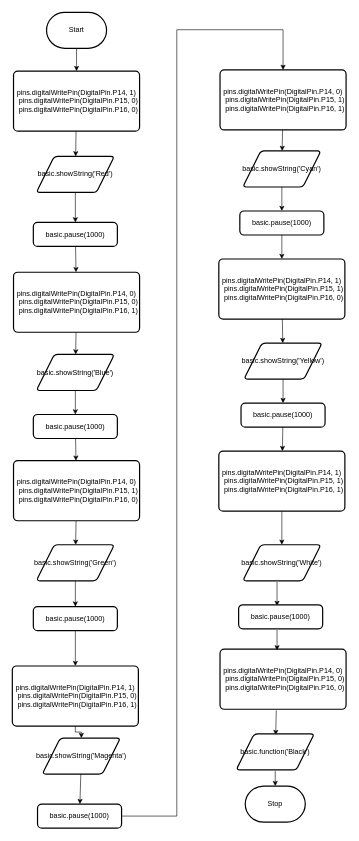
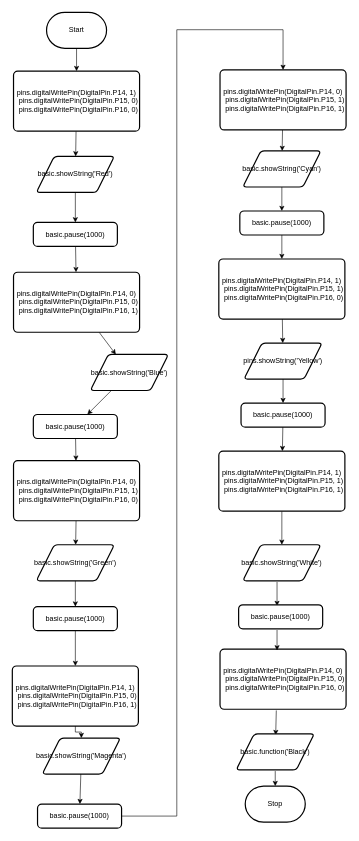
  <mxCell id="0" />
  <mxCell id="1" parent="0" />
  <mxCell id="2" style="edgeStyle=none;html=1;entryX=0.5;entryY=0;entryDx=0;entryDy=0;" edge="1" parent="1" source="3" target="6"><mxGeometry relative="1" as="geometry" /></mxCell>
  <mxCell id="3" value="Start" style="strokeWidth=2;html=1;shape=mxgraph.flowchart.terminator;whiteSpace=wrap;" parent="1" vertex="1"><mxGeometry x="77" y="20" width="100" height="60" as="geometry" /></mxCell>
  <mxCell id="4" value="Stop" style="strokeWidth=2;html=1;shape=mxgraph.flowchart.terminator;whiteSpace=wrap;" parent="1" vertex="1"><mxGeometry x="408" y="1309" width="100" height="60" as="geometry" /></mxCell>
  <mxCell id="5" value="" style="edgeStyle=none;html=1;" edge="1" parent="1" source="6" target="22"><mxGeometry relative="1" as="geometry" /></mxCell>
  <mxCell id="6" value="&lt;div&gt;pins.digitalWritePin(DigitalPin.P14, 1)&lt;/div&gt;&lt;div&gt;&amp;nbsp; pins.digitalWritePin(DigitalPin.P15, 0)&lt;/div&gt;&lt;div&gt;&amp;nbsp; pins.digitalWritePin(DigitalPin.P16, 0)&lt;/div&gt;" style="rounded=1;whiteSpace=wrap;html=1;absoluteArcSize=1;arcSize=14;strokeWidth=2;fontStyle=0" vertex="1" parent="1"><mxGeometry x="22" y="118" width="210" height="100" as="geometry" /></mxCell>
  <mxCell id="7" value="" style="edgeStyle=none;html=1;" edge="1" parent="1" source="8" target="24"><mxGeometry relative="1" as="geometry" /></mxCell>
  <mxCell id="8" value="&lt;div&gt;pins.digitalWritePin(DigitalPin.P14, 0)&lt;/div&gt;&lt;div&gt;&amp;nbsp; pins.digitalWritePin(DigitalPin.P15, 0)&lt;/div&gt;&lt;div&gt;&amp;nbsp; pins.digitalWritePin(DigitalPin.P16, 1)&lt;/div&gt;" style="rounded=1;whiteSpace=wrap;html=1;absoluteArcSize=1;arcSize=14;strokeWidth=2;" vertex="1" parent="1"><mxGeometry x="22" y="453" width="210" height="100" as="geometry" /></mxCell>
  <mxCell id="9" value="" style="edgeStyle=none;html=1;" edge="1" parent="1" source="10" target="26"><mxGeometry relative="1" as="geometry" /></mxCell>
  <mxCell id="10" value="&lt;div&gt;pins.digitalWritePin(DigitalPin.P14, 0)&lt;/div&gt;&lt;div&gt;&amp;nbsp; pins.digitalWritePin(DigitalPin.P15, 1)&lt;/div&gt;&lt;div&gt;&amp;nbsp; pins.digitalWritePin(DigitalPin.P16, 0)&lt;/div&gt;" style="rounded=1;whiteSpace=wrap;html=1;absoluteArcSize=1;arcSize=14;strokeWidth=2;" vertex="1" parent="1"><mxGeometry x="22" y="767" width="210" height="100" as="geometry" /></mxCell>
  <mxCell id="11" value="" style="edgeStyle=orthogonalEdgeStyle;html=1;rounded=0;" edge="1" parent="1" source="12" target="28"><mxGeometry relative="1" as="geometry" /></mxCell>
  <mxCell id="12" value="&lt;div&gt;pins.digitalWritePin(DigitalPin.P14, 1)&lt;/div&gt;&lt;div&gt;&amp;nbsp; pins.digitalWritePin(DigitalPin.P15, 0)&lt;/div&gt;&lt;div&gt;&amp;nbsp; pins.digitalWritePin(DigitalPin.P16, 1)&lt;/div&gt;" style="rounded=1;whiteSpace=wrap;html=1;absoluteArcSize=1;arcSize=14;strokeWidth=2;" vertex="1" parent="1"><mxGeometry x="20" y="1109" width="210" height="100" as="geometry" /></mxCell>
  <mxCell id="13" value="" style="edgeStyle=none;html=1;" edge="1" parent="1" source="14" target="30"><mxGeometry relative="1" as="geometry" /></mxCell>
  <mxCell id="14" value="&lt;div&gt;pins.digitalWritePin(DigitalPin.P14, 0)&lt;/div&gt;&lt;div&gt;&amp;nbsp; pins.digitalWritePin(DigitalPin.P15, 1)&lt;/div&gt;&lt;div&gt;&amp;nbsp; pins.digitalWritePin(DigitalPin.P16, 1)&lt;/div&gt;" style="rounded=1;whiteSpace=wrap;html=1;absoluteArcSize=1;arcSize=14;strokeWidth=2;" vertex="1" parent="1"><mxGeometry x="366" y="116" width="210" height="100" as="geometry" /></mxCell>
  <mxCell id="15" value="" style="edgeStyle=none;html=1;" edge="1" parent="1" source="16" target="32"><mxGeometry relative="1" as="geometry" /></mxCell>
  <mxCell id="16" value="&lt;div&gt;pins.digitalWritePin(DigitalPin.P14, 1)&lt;/div&gt;&lt;div&gt;&amp;nbsp; pins.digitalWritePin(DigitalPin.P15, 1)&lt;/div&gt;&lt;div&gt;&amp;nbsp; pins.digitalWritePin(DigitalPin.P16, 0)&lt;/div&gt;" style="rounded=1;whiteSpace=wrap;html=1;absoluteArcSize=1;arcSize=14;strokeWidth=2;" vertex="1" parent="1"><mxGeometry x="364" y="431" width="210" height="100" as="geometry" /></mxCell>
  <mxCell id="17" style="edgeStyle=orthogonalEdgeStyle;rounded=0;html=1;entryX=0.5;entryY=0;entryDx=0;entryDy=0;" edge="1" parent="1" source="18" target="34"><mxGeometry relative="1" as="geometry" /></mxCell>
  <mxCell id="18" value="&lt;div&gt;pins.digitalWritePin(DigitalPin.P14, 1)&lt;/div&gt;&lt;div&gt;&amp;nbsp; pins.digitalWritePin(DigitalPin.P15, 1)&lt;/div&gt;&lt;div&gt;&amp;nbsp; pins.digitalWritePin(DigitalPin.P16, 1)&lt;/div&gt;" style="rounded=1;whiteSpace=wrap;html=1;absoluteArcSize=1;arcSize=14;strokeWidth=2;" vertex="1" parent="1"><mxGeometry x="364" y="751" width="210" height="100" as="geometry" /></mxCell>
  <mxCell id="19" value="" style="edgeStyle=none;html=1;" edge="1" parent="1"><mxGeometry relative="1" as="geometry"><mxPoint x="459.76" y="1183" as="sourcePoint" /><mxPoint x="458.744" y="1224" as="targetPoint" /></mxGeometry></mxCell>
  <mxCell id="20" value="&lt;div&gt;pins.digitalWritePin(DigitalPin.P14, 0)&lt;/div&gt;&lt;div&gt;&amp;nbsp; pins.digitalWritePin(DigitalPin.P15, 0)&lt;/div&gt;&lt;div&gt;&amp;nbsp; pins.digitalWritePin(DigitalPin.P16, 0)&lt;/div&gt;" style="rounded=1;whiteSpace=wrap;html=1;absoluteArcSize=1;arcSize=14;strokeWidth=2;" vertex="1" parent="1"><mxGeometry x="366" y="1081" width="210" height="100" as="geometry" /></mxCell>
  <mxCell id="21" value="" style="edgeStyle=none;html=1;" edge="1" parent="1" source="22" target="38"><mxGeometry relative="1" as="geometry" /></mxCell>
  <mxCell id="22" value="basic.showString('Red')" style="shape=parallelogram;html=1;strokeWidth=2;perimeter=parallelogramPerimeter;whiteSpace=wrap;rounded=1;arcSize=12;size=0.23;" vertex="1" parent="1"><mxGeometry x="60" y="260" width="130" height="60" as="geometry" /></mxCell>
  <mxCell id="23" value="" style="edgeStyle=none;html=1;" edge="1" parent="1" source="24" target="40"><mxGeometry relative="1" as="geometry" /></mxCell>
- <mxCell id="24" value="basic.showString('Blue')" style="shape=parallelogram;html=1;strokeWidth=2;perimeter=parallelogramPerimeter;whiteSpace=wrap;rounded=1;arcSize=12;size=0.23;" vertex="1" parent="1"><mxGeometry x="60" y="590" width="130" height="60" as="geometry" /></mxCell>
+ <mxCell id="24" value="basic.showString('Blue')" style="shape=parallelogram;html=1;strokeWidth=2;perimeter=parallelogramPerimeter;whiteSpace=wrap;rounded=1;arcSize=12;size=0.23;" vertex="1" parent="1"><mxGeometry x="150" y="590" width="130" height="60" as="geometry" /></mxCell>
  <mxCell id="25" value="" style="edgeStyle=none;html=1;" edge="1" parent="1" source="26" target="42"><mxGeometry relative="1" as="geometry" /></mxCell>
  <mxCell id="26" value="basic.showString('Green')" style="shape=parallelogram;html=1;strokeWidth=2;perimeter=parallelogramPerimeter;whiteSpace=wrap;rounded=1;arcSize=12;size=0.23;" vertex="1" parent="1"><mxGeometry x="60" y="907" width="130" height="60" as="geometry" /></mxCell>
  <mxCell id="27" value="" style="edgeStyle=none;html=1;" edge="1" parent="1" source="28" target="44"><mxGeometry relative="1" as="geometry" /></mxCell>
  <mxCell id="28" value="basic.showString('Magenta')" style="shape=parallelogram;html=1;strokeWidth=2;perimeter=parallelogramPerimeter;whiteSpace=wrap;rounded=1;arcSize=12;size=0.23;" vertex="1" parent="1"><mxGeometry x="70" y="1229" width="130" height="60" as="geometry" /></mxCell>
  <mxCell id="29" value="" style="edgeStyle=none;html=1;" edge="1" parent="1" source="30" target="46"><mxGeometry relative="1" as="geometry" /></mxCell>
  <mxCell id="30" value="basic.showString('Cyan')" style="shape=parallelogram;html=1;strokeWidth=2;perimeter=parallelogramPerimeter;whiteSpace=wrap;rounded=1;arcSize=12;size=0.23;" vertex="1" parent="1"><mxGeometry x="404" y="251" width="130" height="60" as="geometry" /></mxCell>
  <mxCell id="31" value="" style="edgeStyle=none;html=1;" edge="1" parent="1" source="32" target="48"><mxGeometry relative="1" as="geometry" /></mxCell>
- <mxCell id="32" value="basic.showString('Yellow')" style="shape=parallelogram;html=1;strokeWidth=2;perimeter=parallelogramPerimeter;whiteSpace=wrap;rounded=1;arcSize=12;size=0.23;" vertex="1" parent="1"><mxGeometry x="406" y="571" width="130" height="60" as="geometry" /></mxCell>
+ <mxCell id="32" value="pins.showString('Yellow')" style="shape=parallelogram;html=1;strokeWidth=2;perimeter=parallelogramPerimeter;whiteSpace=wrap;rounded=1;arcSize=12;size=0.23;" vertex="1" parent="1"><mxGeometry x="406" y="571" width="130" height="60" as="geometry" /></mxCell>
  <mxCell id="33" value="" style="edgeStyle=none;html=1;" edge="1" parent="1"><mxGeometry relative="1" as="geometry"><mxPoint x="461" y="969" as="sourcePoint" /><mxPoint x="461" y="1009" as="targetPoint" /></mxGeometry></mxCell>
  <mxCell id="34" value="basic.showString('White')" style="shape=parallelogram;html=1;strokeWidth=2;perimeter=parallelogramPerimeter;whiteSpace=wrap;rounded=1;arcSize=12;size=0.23;" vertex="1" parent="1"><mxGeometry x="404" y="907" width="130" height="60" as="geometry" /></mxCell>
  <mxCell id="35" value="" style="edgeStyle=none;html=1;" edge="1" parent="1" target="4"><mxGeometry relative="1" as="geometry"><mxPoint x="458" y="1284" as="sourcePoint" /></mxGeometry></mxCell>
  <mxCell id="36" value="basic.function('Black')" style="shape=parallelogram;html=1;strokeWidth=2;perimeter=parallelogramPerimeter;whiteSpace=wrap;rounded=1;arcSize=12;size=0.23;" vertex="1" parent="1"><mxGeometry x="393" y="1222" width="130" height="60" as="geometry" /></mxCell>
  <mxCell id="37" value="" style="edgeStyle=none;html=1;" edge="1" parent="1" source="38" target="8"><mxGeometry relative="1" as="geometry" /></mxCell>
  <mxCell id="38" value="basic.pause(1000)" style="rounded=1;whiteSpace=wrap;html=1;absoluteArcSize=1;arcSize=14;strokeWidth=2;" vertex="1" parent="1"><mxGeometry x="55" y="370" width="140" height="40" as="geometry" /></mxCell>
  <mxCell id="39" value="" style="edgeStyle=none;html=1;" edge="1" parent="1" source="40" target="10"><mxGeometry relative="1" as="geometry" /></mxCell>
  <mxCell id="40" value="basic.pause(1000)" style="rounded=1;whiteSpace=wrap;html=1;absoluteArcSize=1;arcSize=14;strokeWidth=2;" vertex="1" parent="1"><mxGeometry x="55" y="690" width="140" height="40" as="geometry" /></mxCell>
  <mxCell id="41" value="" style="edgeStyle=orthogonalEdgeStyle;rounded=0;html=1;" edge="1" parent="1" source="42" target="12"><mxGeometry relative="1" as="geometry" /></mxCell>
  <mxCell id="42" value="basic.pause(1000)" style="rounded=1;whiteSpace=wrap;html=1;absoluteArcSize=1;arcSize=14;strokeWidth=2;" vertex="1" parent="1"><mxGeometry x="55" y="1010" width="140" height="40" as="geometry" /></mxCell>
  <mxCell id="43" value="" style="edgeStyle=orthogonalEdgeStyle;html=1;rounded=0;" edge="1" parent="1" source="44" target="14"><mxGeometry relative="1" as="geometry"><Array as="points"><mxPoint x="294" y="1359" /><mxPoint x="294" y="49" /><mxPoint x="471" y="49" /></Array></mxGeometry></mxCell>
  <mxCell id="44" value="basic.pause(1000)" style="rounded=1;whiteSpace=wrap;html=1;absoluteArcSize=1;arcSize=14;strokeWidth=2;" vertex="1" parent="1"><mxGeometry x="62" y="1339" width="140" height="40" as="geometry" /></mxCell>
  <mxCell id="45" value="" style="edgeStyle=none;html=1;" edge="1" parent="1" source="46" target="16"><mxGeometry relative="1" as="geometry" /></mxCell>
  <mxCell id="46" value="basic.pause(1000)" style="rounded=1;whiteSpace=wrap;html=1;absoluteArcSize=1;arcSize=14;strokeWidth=2;" vertex="1" parent="1"><mxGeometry x="399" y="351" width="140" height="40" as="geometry" /></mxCell>
  <mxCell id="47" value="" style="edgeStyle=none;html=1;" edge="1" parent="1" source="48" target="18"><mxGeometry relative="1" as="geometry" /></mxCell>
  <mxCell id="48" value="basic.pause(1000)" style="rounded=1;whiteSpace=wrap;html=1;absoluteArcSize=1;arcSize=14;strokeWidth=2;" vertex="1" parent="1"><mxGeometry x="401" y="671" width="140" height="40" as="geometry" /></mxCell>
  <mxCell id="49" value="" style="edgeStyle=none;html=1;" edge="1" parent="1"><mxGeometry relative="1" as="geometry"><mxPoint x="461" y="1049" as="sourcePoint" /><mxPoint x="461" y="1083" as="targetPoint" /></mxGeometry></mxCell>
  <mxCell id="50" value="basic.pause(1000)" style="rounded=1;whiteSpace=wrap;html=1;absoluteArcSize=1;arcSize=14;strokeWidth=2;" vertex="1" parent="1"><mxGeometry x="397" y="1007" width="140" height="40" as="geometry" /></mxCell>
